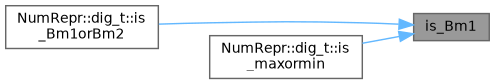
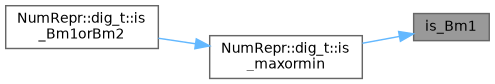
  digraph {
    rankdir=RL
    node [color=grey40 fillcolor=white fontname=Helvetica fontsize=10 shape=box style=filled]
    edge [color=steelblue1 dir=back fontname=Helvetica fontsize=10 labelfontname=Helvetica labelfontsize=10 style=solid]
    n1 [color=gray40 fillcolor=grey60 fontcolor=black height=0.2 label=is_Bm1 width=0.4]
    n2 [height=0.2 label="NumRepr::dig_t::is\l_Bm1orBm2" width=0.4]
    n3 [height=0.2 label="NumRepr::dig_t::is\l_maxormin" width=0.4]
-   n1 -> n2
+   n3 -> n2
    n1 -> n3
  }
